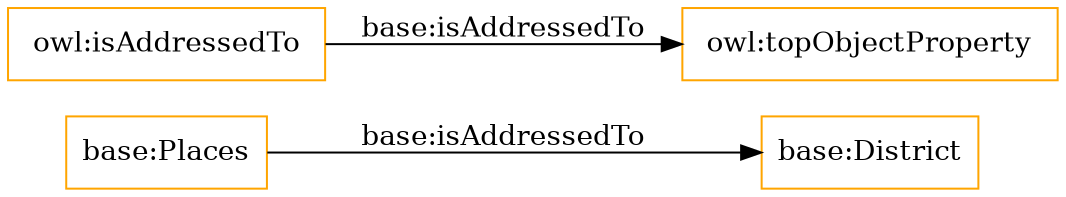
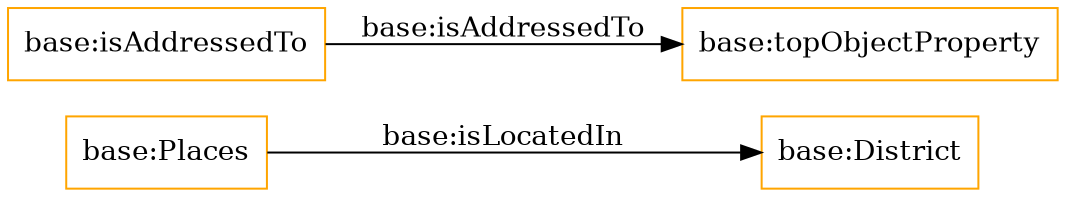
  digraph {
    rankdir=LR
    node [color=orange shape=rectangle]
    "base:Places"
    "base:District"
-   "base:isAddressedTo" [label="owl:isAddressedTo"]
-   "owl:topObjectProperty"
-   "base:Places" -> "base:District" [label="base:isAddressedTo"]
+   "base:isAddressedTo"
+   "owl:topObjectProperty" [label="base:topObjectProperty"]
+   "base:Places" -> "base:District" [label="base:isLocatedIn"]
    "base:isAddressedTo" -> "owl:topObjectProperty" [label="base:isAddressedTo"]
  }
